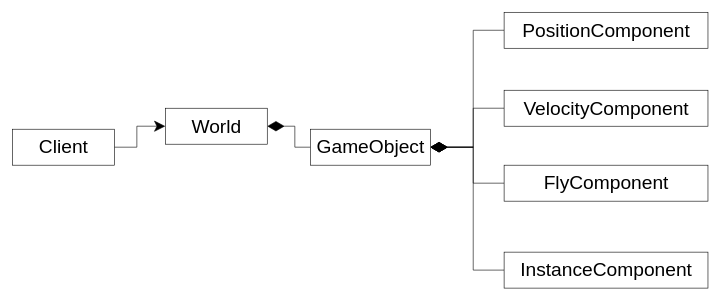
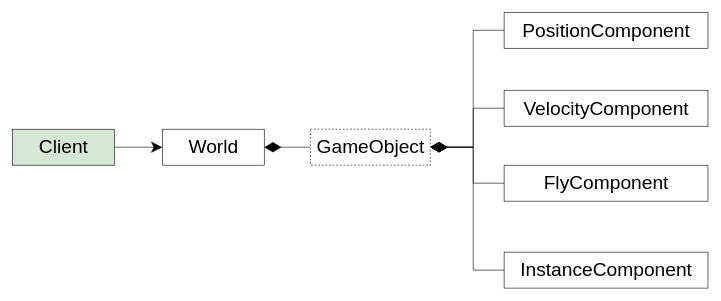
  <mxCell id="0" />
  <mxCell id="1" parent="0" />
  <mxCell id="2" value="" style="edgeStyle=orthogonalEdgeStyle;rounded=0;orthogonalLoop=1;jettySize=auto;html=1;endSize=16;startSize=16;" parent="1" source="3" target="5" edge="1"><mxGeometry relative="1" as="geometry" /></mxCell>
- <mxCell id="3" value="Client" style="html=1;fontSize=32;" parent="1" vertex="1"><mxGeometry x="20" y="215" width="170" height="60" as="geometry" /></mxCell>
+ <mxCell id="3" value="Client" style="html=1;fontSize=32;fillColor=#d5e8d4;" parent="1" vertex="1"><mxGeometry x="20" y="215" width="170" height="60" as="geometry" /></mxCell>
  <mxCell id="4" value="" style="edgeStyle=orthogonalEdgeStyle;rounded=0;orthogonalLoop=1;jettySize=auto;html=1;startArrow=diamondThin;startFill=1;endArrow=none;endFill=0;endSize=26;startSize=26;" parent="1" source="5" target="10" edge="1"><mxGeometry relative="1" as="geometry" /></mxCell>
- <mxCell id="5" value="World" style="html=1;fontSize=32;" parent="1" vertex="1"><mxGeometry x="275" y="180" width="170" height="60" as="geometry" /></mxCell>
+ <mxCell id="5" value="World" style="html=1;fontSize=32;" parent="1" vertex="1"><mxGeometry x="270" y="215" width="170" height="60" as="geometry" /></mxCell>
  <mxCell id="6" value="" style="edgeStyle=orthogonalEdgeStyle;rounded=0;orthogonalLoop=1;jettySize=auto;html=1;startArrow=diamondThin;startFill=1;endArrow=none;endFill=0;endSize=26;startSize=26;entryX=0;entryY=0.5;entryDx=0;entryDy=0;" parent="1" source="10" target="11" edge="1"><mxGeometry relative="1" as="geometry" /></mxCell>
  <mxCell id="7" style="edgeStyle=orthogonalEdgeStyle;rounded=0;orthogonalLoop=1;jettySize=auto;html=1;entryX=0;entryY=0.5;entryDx=0;entryDy=0;startArrow=diamondThin;startFill=1;endArrow=none;endFill=0;startSize=26;endSize=26;" parent="1" source="10" target="12" edge="1"><mxGeometry relative="1" as="geometry" /></mxCell>
  <mxCell id="8" style="edgeStyle=orthogonalEdgeStyle;rounded=0;orthogonalLoop=1;jettySize=auto;html=1;entryX=0;entryY=0.5;entryDx=0;entryDy=0;startArrow=diamondThin;startFill=1;endArrow=none;endFill=0;startSize=26;endSize=26;" parent="1" source="10" target="13" edge="1"><mxGeometry relative="1" as="geometry" /></mxCell>
  <mxCell id="9" style="edgeStyle=orthogonalEdgeStyle;rounded=0;orthogonalLoop=1;jettySize=auto;html=1;entryX=0;entryY=0.5;entryDx=0;entryDy=0;startArrow=diamondThin;startFill=1;endArrow=none;endFill=0;startSize=26;endSize=26;" parent="1" source="10" target="14" edge="1"><mxGeometry relative="1" as="geometry" /></mxCell>
- <mxCell id="10" value="GameObject" style="html=1;fontSize=32;" parent="1" vertex="1"><mxGeometry x="517" y="215" width="200" height="60" as="geometry" /></mxCell>
+ <mxCell id="10" value="GameObject" style="html=1;fontSize=32;dashed=1;" parent="1" vertex="1"><mxGeometry x="517" y="215" width="200" height="60" as="geometry" /></mxCell>
  <mxCell id="11" value="PositionComponent" style="html=1;fontSize=32;" parent="1" vertex="1"><mxGeometry x="840" y="20" width="340" height="60" as="geometry" /></mxCell>
  <mxCell id="12" value="VelocityComponent" style="html=1;fontSize=32;" parent="1" vertex="1"><mxGeometry x="840" y="150" width="340" height="60" as="geometry" /></mxCell>
  <mxCell id="13" value="FlyComponent" style="html=1;fontSize=32;" parent="1" vertex="1"><mxGeometry x="840" y="275" width="340" height="60" as="geometry" /></mxCell>
  <mxCell id="14" value="InstanceComponent" style="html=1;fontSize=32;" parent="1" vertex="1"><mxGeometry x="840" y="420" width="340" height="60" as="geometry" /></mxCell>
